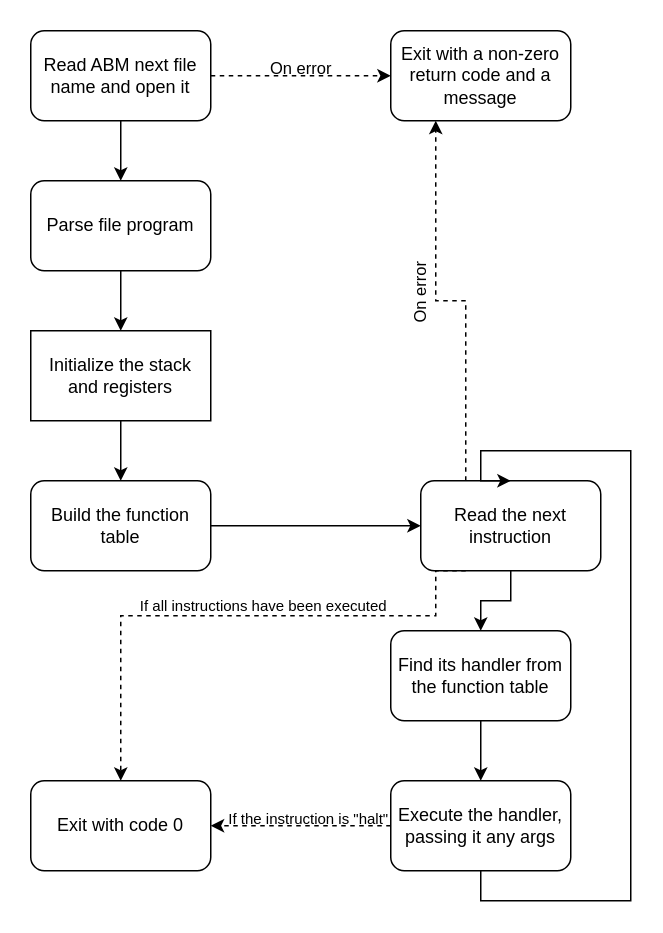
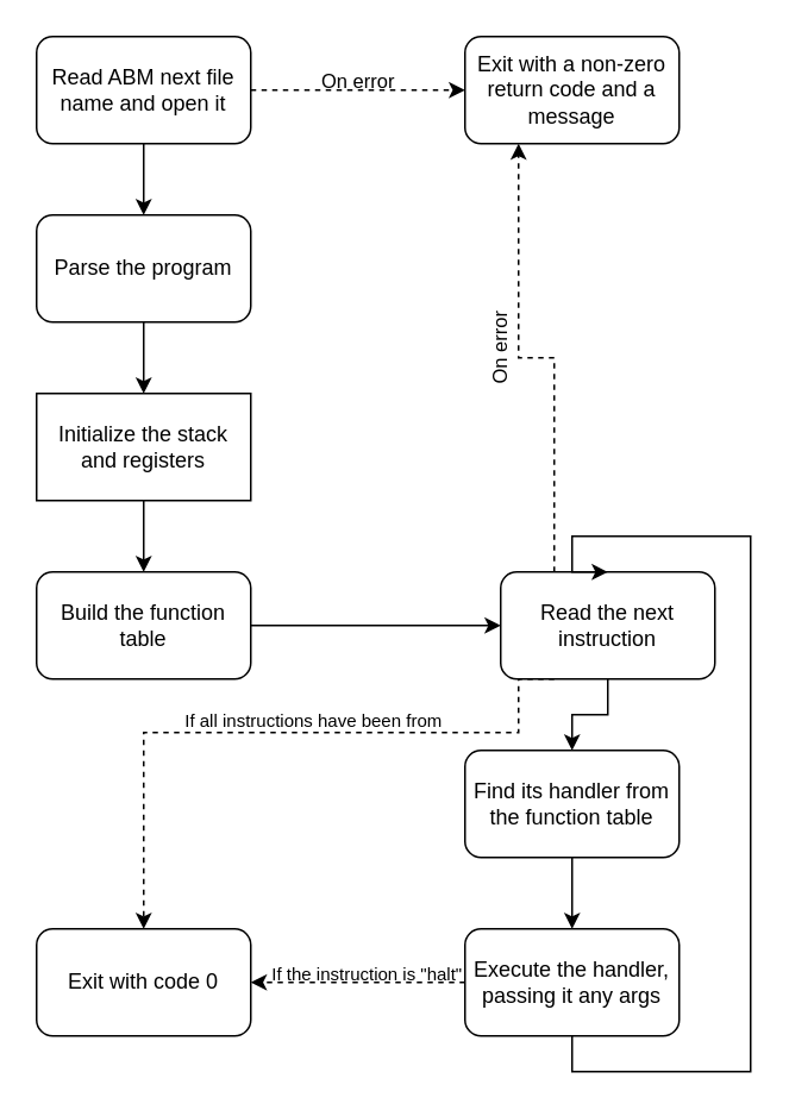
  <mxCell id="0" />
  <mxCell id="1" parent="0" />
  <mxCell id="2" style="edgeStyle=orthogonalEdgeStyle;rounded=0;orthogonalLoop=1;jettySize=auto;html=1;exitX=0.5;exitY=1;exitDx=0;exitDy=0;entryX=0.5;entryY=0;entryDx=0;entryDy=0;" edge="1" parent="1" source="4" target="6"><mxGeometry relative="1" as="geometry" /></mxCell>
  <mxCell id="3" style="edgeStyle=orthogonalEdgeStyle;rounded=0;orthogonalLoop=1;jettySize=auto;html=1;exitX=1;exitY=0.5;exitDx=0;exitDy=0;entryX=0;entryY=0.5;entryDx=0;entryDy=0;dashed=1;" edge="1" parent="1" source="4" target="11"><mxGeometry relative="1" as="geometry" /></mxCell>
  <mxCell id="4" value="Read ABM next file name and open it" style="rounded=1;whiteSpace=wrap;html=1;" vertex="1" parent="1"><mxGeometry x="20" y="20" width="120" height="60" as="geometry" /></mxCell>
  <mxCell id="5" style="edgeStyle=orthogonalEdgeStyle;rounded=0;orthogonalLoop=1;jettySize=auto;html=1;exitX=0.5;exitY=1;exitDx=0;exitDy=0;entryX=0.5;entryY=0;entryDx=0;entryDy=0;" edge="1" parent="1" source="6" target="8"><mxGeometry relative="1" as="geometry" /></mxCell>
- <mxCell id="6" value="Parse file program" style="rounded=1;whiteSpace=wrap;html=1;" vertex="1" parent="1"><mxGeometry x="20" y="120" width="120" height="60" as="geometry" /></mxCell>
+ <mxCell id="6" value="Parse the program" style="rounded=1;whiteSpace=wrap;html=1;" vertex="1" parent="1"><mxGeometry x="20" y="120" width="120" height="60" as="geometry" /></mxCell>
  <mxCell id="7" style="edgeStyle=orthogonalEdgeStyle;rounded=0;orthogonalLoop=1;jettySize=auto;html=1;exitX=0.5;exitY=1;exitDx=0;exitDy=0;entryX=0.5;entryY=0;entryDx=0;entryDy=0;" edge="1" parent="1" source="8" target="10"><mxGeometry relative="1" as="geometry" /></mxCell>
  <mxCell id="8" value="Initialize the stack and registers" style="whiteSpace=wrap;html=1;rounded=0;" vertex="1" parent="1"><mxGeometry x="20" y="220" width="120" height="60" as="geometry" /></mxCell>
  <mxCell id="9" style="edgeStyle=orthogonalEdgeStyle;rounded=0;orthogonalLoop=1;jettySize=auto;html=1;exitX=1;exitY=0.5;exitDx=0;exitDy=0;entryX=0;entryY=0.5;entryDx=0;entryDy=0;" edge="1" parent="1" source="10" target="15"><mxGeometry relative="1" as="geometry" /></mxCell>
  <mxCell id="10" value="Build the function table" style="rounded=1;whiteSpace=wrap;html=1;" vertex="1" parent="1"><mxGeometry x="20" y="320" width="120" height="60" as="geometry" /></mxCell>
  <mxCell id="11" value="Exit with a non-zero return code and a message" style="rounded=1;whiteSpace=wrap;html=1;" vertex="1" parent="1"><mxGeometry x="260" y="20" width="120" height="60" as="geometry" /></mxCell>
  <mxCell id="12" style="edgeStyle=orthogonalEdgeStyle;rounded=0;orthogonalLoop=1;jettySize=auto;html=1;exitX=0.5;exitY=1;exitDx=0;exitDy=0;entryX=0.5;entryY=0;entryDx=0;entryDy=0;" edge="1" parent="1" source="15" target="17"><mxGeometry relative="1" as="geometry" /></mxCell>
  <mxCell id="13" style="edgeStyle=orthogonalEdgeStyle;rounded=0;orthogonalLoop=1;jettySize=auto;html=1;exitX=0.25;exitY=1;exitDx=0;exitDy=0;entryX=0.5;entryY=0;entryDx=0;entryDy=0;dashed=1;" edge="1" parent="1" source="15" target="22"><mxGeometry relative="1" as="geometry"><Array as="points"><mxPoint x="290" y="410" /><mxPoint x="80" y="410" /></Array></mxGeometry></mxCell>
  <mxCell id="14" style="edgeStyle=orthogonalEdgeStyle;rounded=0;orthogonalLoop=1;jettySize=auto;html=1;exitX=0.25;exitY=0;exitDx=0;exitDy=0;entryX=0.25;entryY=1;entryDx=0;entryDy=0;dashed=1;" edge="1" parent="1" source="15" target="11"><mxGeometry relative="1" as="geometry" /></mxCell>
  <mxCell id="15" value="Read the next instruction" style="rounded=1;whiteSpace=wrap;html=1;" vertex="1" parent="1"><mxGeometry x="280" y="320" width="120" height="60" as="geometry" /></mxCell>
  <mxCell id="16" style="edgeStyle=orthogonalEdgeStyle;rounded=0;orthogonalLoop=1;jettySize=auto;html=1;exitX=0.5;exitY=1;exitDx=0;exitDy=0;entryX=0.5;entryY=0;entryDx=0;entryDy=0;" edge="1" parent="1" source="17" target="20"><mxGeometry relative="1" as="geometry" /></mxCell>
  <mxCell id="17" value="Find its handler from the function table" style="rounded=1;whiteSpace=wrap;html=1;" vertex="1" parent="1"><mxGeometry x="260" y="420" width="120" height="60" as="geometry" /></mxCell>
  <mxCell id="18" style="edgeStyle=orthogonalEdgeStyle;rounded=0;orthogonalLoop=1;jettySize=auto;html=1;exitX=0.5;exitY=1;exitDx=0;exitDy=0;entryX=0.5;entryY=0;entryDx=0;entryDy=0;" edge="1" parent="1" source="20" target="15"><mxGeometry relative="1" as="geometry"><Array as="points"><mxPoint x="320" y="600" /><mxPoint x="420" y="600" /><mxPoint x="420" y="300" /><mxPoint x="320" y="300" /></Array></mxGeometry></mxCell>
  <mxCell id="19" style="edgeStyle=orthogonalEdgeStyle;rounded=0;orthogonalLoop=1;jettySize=auto;html=1;exitX=0;exitY=0.5;exitDx=0;exitDy=0;entryX=1;entryY=0.5;entryDx=0;entryDy=0;dashed=1;" edge="1" parent="1" source="20" target="22"><mxGeometry relative="1" as="geometry" /></mxCell>
  <mxCell id="20" value="Execute the handler, passing it any args" style="rounded=1;whiteSpace=wrap;html=1;" vertex="1" parent="1"><mxGeometry x="260" y="520" width="120" height="60" as="geometry" /></mxCell>
  <mxCell id="21" value="On error" style="text;html=1;align=center;verticalAlign=middle;resizable=0;points=[];autosize=1;strokeColor=none;fillColor=none;fontSize=11;" vertex="1" parent="1"><mxGeometry x="170" y="30" width="60" height="30" as="geometry" /></mxCell>
  <mxCell id="22" value="Exit with code 0" style="rounded=1;whiteSpace=wrap;html=1;" vertex="1" parent="1"><mxGeometry x="20" y="520" width="120" height="60" as="geometry" /></mxCell>
- <mxCell id="23" value="If all instructions have been executed" style="text;html=1;align=center;verticalAlign=middle;resizable=0;points=[];autosize=1;strokeColor=none;fillColor=none;fontSize=10;" vertex="1" parent="1"><mxGeometry x="80" y="388" width="190" height="30" as="geometry" /></mxCell>
+ <mxCell id="23" value="If all instructions have been from" style="text;html=1;align=center;verticalAlign=middle;resizable=0;points=[];autosize=1;strokeColor=none;fillColor=none;fontSize=10;" vertex="1" parent="1"><mxGeometry x="80" y="388" width="190" height="30" as="geometry" /></mxCell>
  <mxCell id="24" value="If the instruction is &quot;halt&quot;" style="text;html=1;align=center;verticalAlign=middle;resizable=0;points=[];autosize=1;strokeColor=none;fillColor=none;fontSize=10;" vertex="1" parent="1"><mxGeometry x="140" y="530" width="130" height="30" as="geometry" /></mxCell>
  <mxCell id="25" value="On error" style="text;html=1;align=center;verticalAlign=middle;resizable=0;points=[];autosize=1;strokeColor=none;fillColor=none;fontSize=11;rotation=270;" vertex="1" parent="1"><mxGeometry x="250" y="180" width="60" height="30" as="geometry" /></mxCell>
